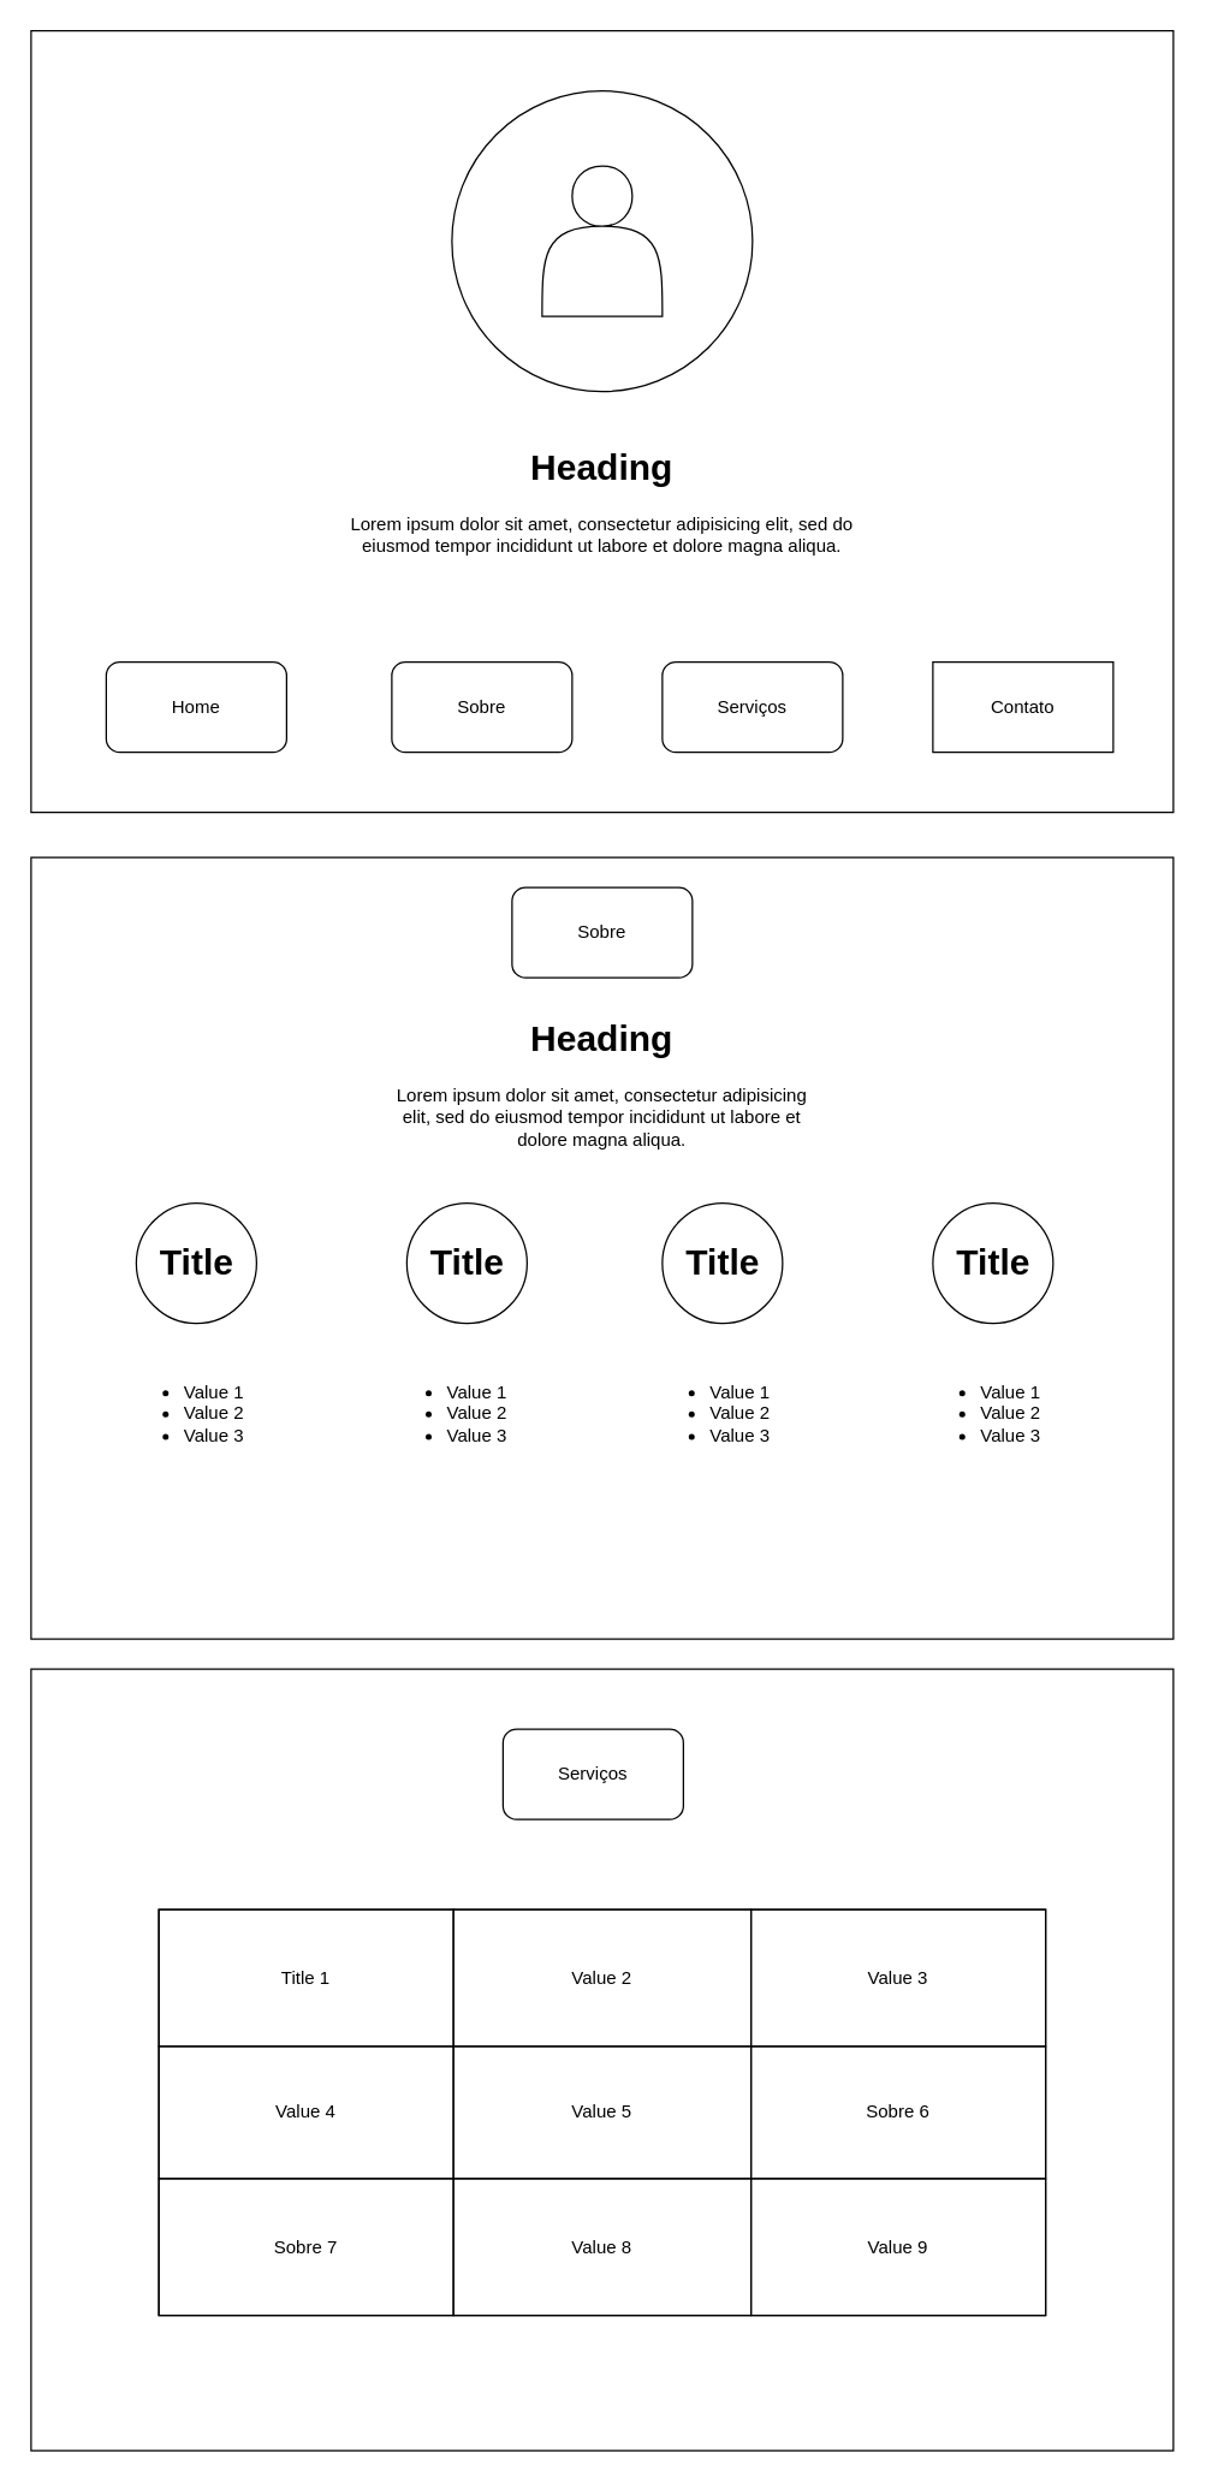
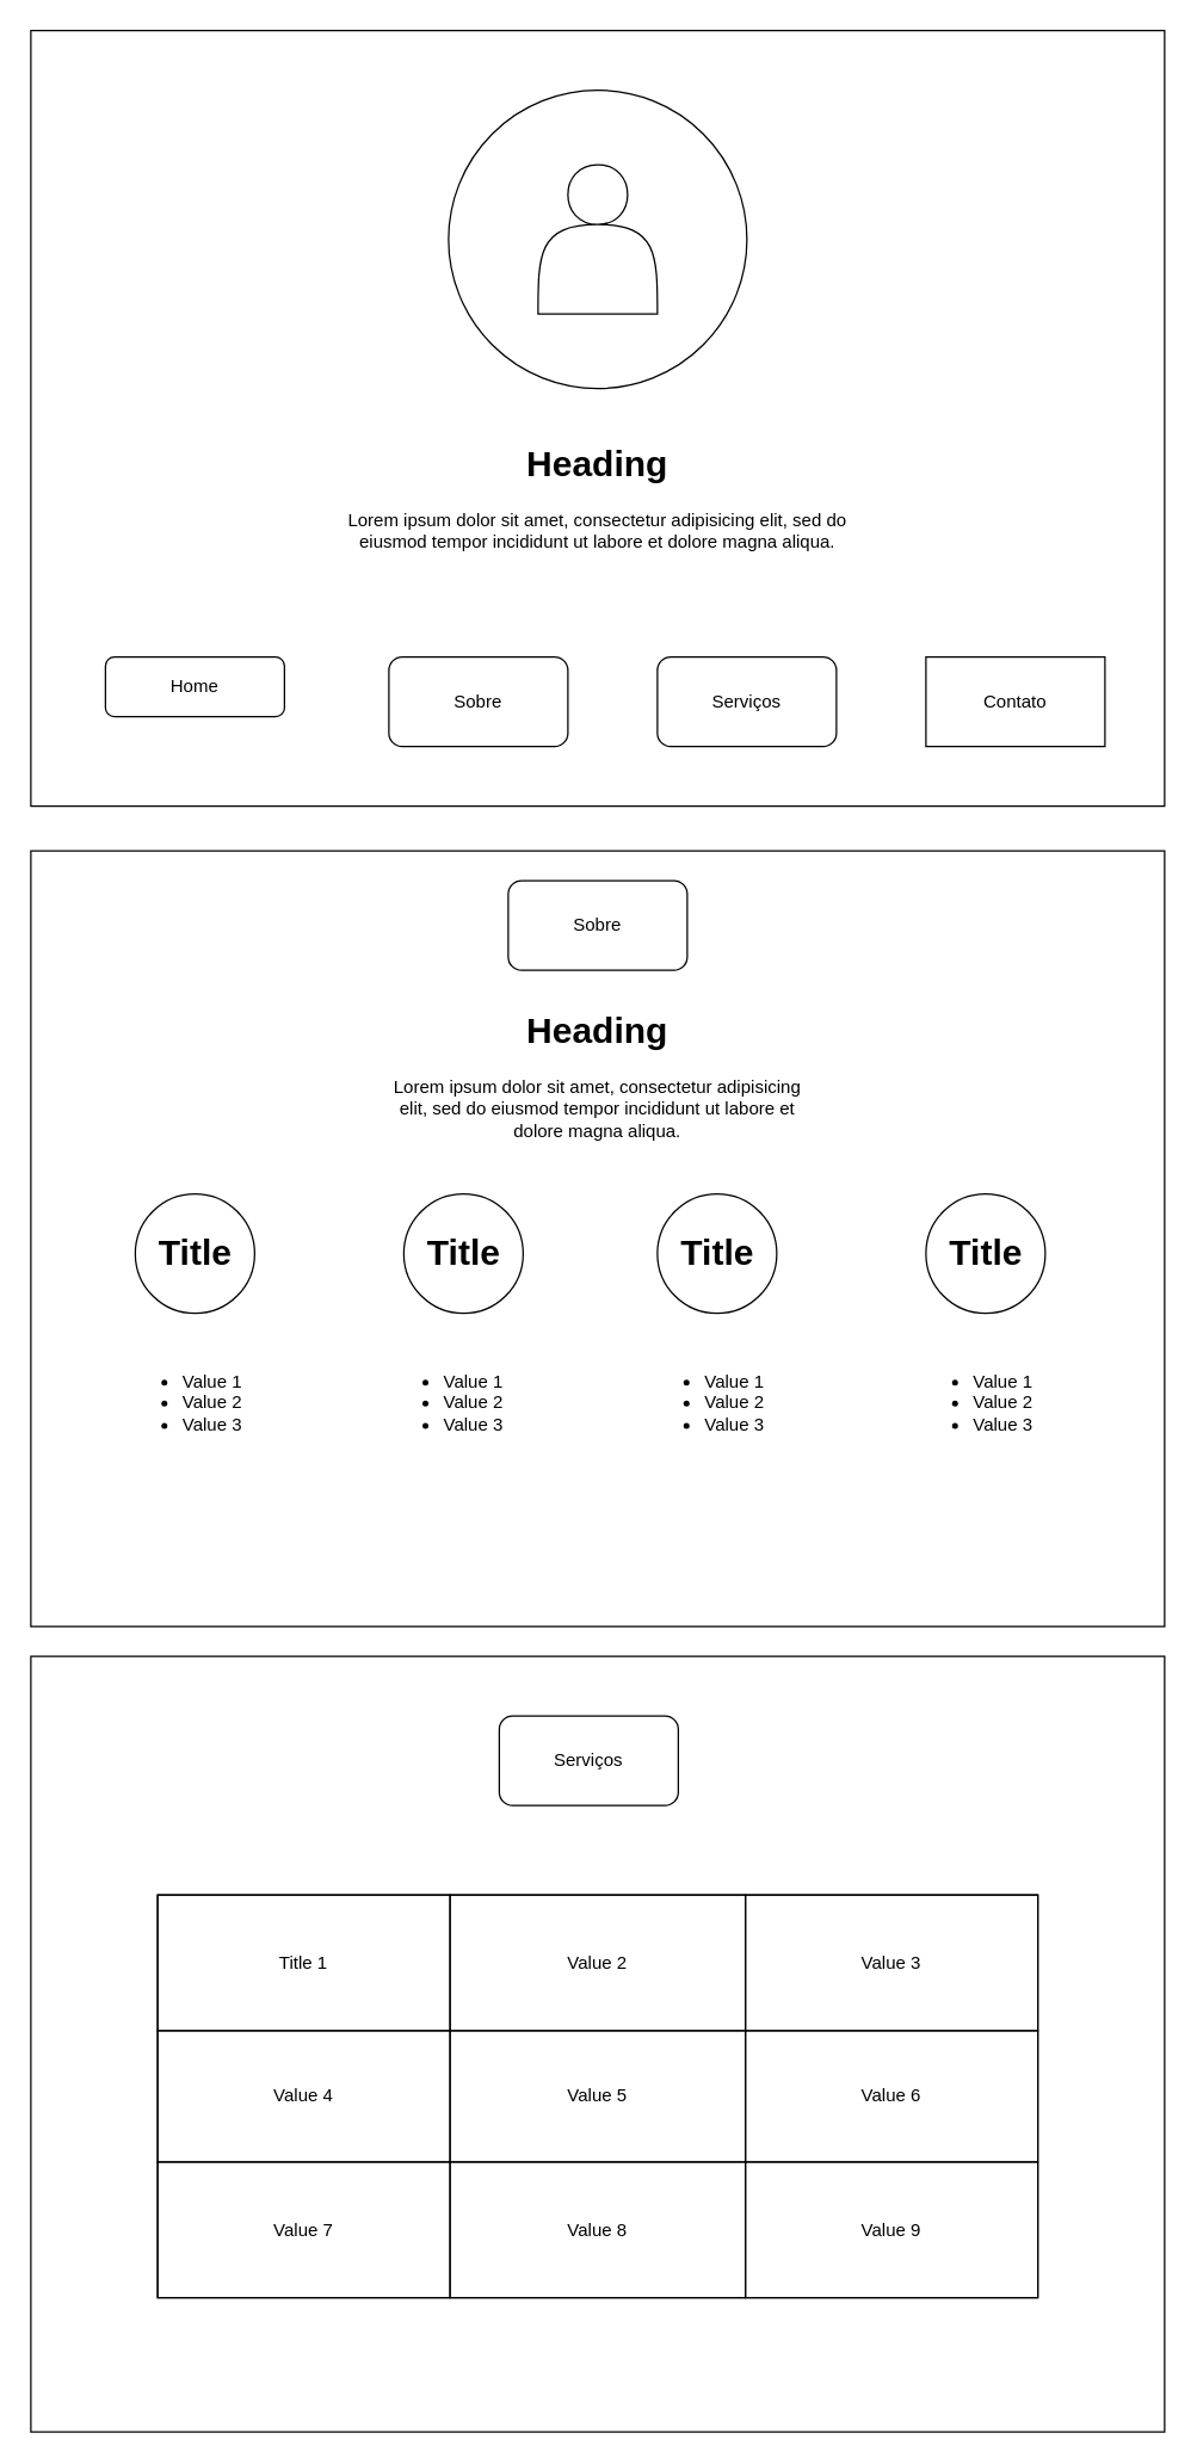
  <mxCell id="0" />
  <mxCell id="1" parent="0" />
  <mxCell id="2" value="" style="rounded=0;whiteSpace=wrap;html=1;align=center;" vertex="1" parent="1"><mxGeometry x="20" y="20" width="760" height="520" as="geometry" /></mxCell>
  <mxCell id="3" value="" style="ellipse;whiteSpace=wrap;html=1;aspect=fixed;" vertex="1" parent="1"><mxGeometry x="300" y="60" width="200" height="200" as="geometry" /></mxCell>
  <mxCell id="4" value="&lt;h1 style=&quot;margin-top: 0px;&quot;&gt;Heading&lt;/h1&gt;&lt;p&gt;Lorem ipsum dolor sit amet, consectetur adipisicing elit, sed do eiusmod tempor incididunt ut labore et dolore magna aliqua.&lt;/p&gt;" style="text;html=1;whiteSpace=wrap;overflow=hidden;rounded=0;align=center;" vertex="1" parent="1"><mxGeometry x="215" y="290" width="370" height="120" as="geometry" /></mxCell>
- <mxCell id="5" value="Home" style="rounded=1;whiteSpace=wrap;html=1;" vertex="1" parent="1"><mxGeometry x="70" y="440" width="120" height="60" as="geometry" /></mxCell>
+ <mxCell id="5" value="Home" style="rounded=1;whiteSpace=wrap;html=1;" vertex="1" parent="1"><mxGeometry x="70" y="440" width="120" height="40" as="geometry" /></mxCell>
  <mxCell id="6" value="Sobre" style="rounded=1;whiteSpace=wrap;html=1;" vertex="1" parent="1"><mxGeometry x="260" y="440" width="120" height="60" as="geometry" /></mxCell>
  <mxCell id="7" value="Serviços" style="rounded=1;whiteSpace=wrap;html=1;" vertex="1" parent="1"><mxGeometry x="440" y="440" width="120" height="60" as="geometry" /></mxCell>
  <mxCell id="8" value="Contato" style="whiteSpace=wrap;html=1;rounded=0;" vertex="1" parent="1"><mxGeometry x="620" y="440" width="120" height="60" as="geometry" /></mxCell>
  <mxCell id="9" value="" style="shape=actor;whiteSpace=wrap;html=1;" vertex="1" parent="1"><mxGeometry x="360" y="110" width="80" height="100" as="geometry" /></mxCell>
  <mxCell id="10" value="" style="rounded=0;whiteSpace=wrap;html=1;align=center;" vertex="1" parent="1"><mxGeometry x="20" y="570" width="760" height="520" as="geometry" /></mxCell>
  <mxCell id="11" value="Sobre" style="rounded=1;whiteSpace=wrap;html=1;" vertex="1" parent="1"><mxGeometry x="340" y="590" width="120" height="60" as="geometry" /></mxCell>
  <mxCell id="12" value="&lt;h1 style=&quot;margin-top: 0px;&quot;&gt;Heading&lt;/h1&gt;&lt;p&gt;Lorem ipsum dolor sit amet, consectetur adipisicing elit, sed do eiusmod tempor incididunt ut labore et dolore magna aliqua.&lt;/p&gt;" style="text;html=1;whiteSpace=wrap;overflow=hidden;rounded=0;align=center;" vertex="1" parent="1"><mxGeometry x="255" y="670" width="290" height="130" as="geometry" /></mxCell>
  <mxCell id="13" value="" style="ellipse;whiteSpace=wrap;html=1;aspect=fixed;" vertex="1" parent="1"><mxGeometry x="90" y="800" width="80" height="80" as="geometry" /></mxCell>
  <mxCell id="14" value="" style="ellipse;whiteSpace=wrap;html=1;aspect=fixed;" vertex="1" parent="1"><mxGeometry x="270" y="800" width="80" height="80" as="geometry" /></mxCell>
  <mxCell id="15" value="" style="ellipse;whiteSpace=wrap;html=1;aspect=fixed;" vertex="1" parent="1"><mxGeometry x="440" y="800" width="80" height="80" as="geometry" /></mxCell>
  <mxCell id="16" value="" style="ellipse;whiteSpace=wrap;html=1;aspect=fixed;" vertex="1" parent="1"><mxGeometry x="620" y="800" width="80" height="80" as="geometry" /></mxCell>
  <mxCell id="17" value="Title" style="text;strokeColor=none;fillColor=none;html=1;fontSize=24;fontStyle=1;verticalAlign=middle;align=center;" vertex="1" parent="1"><mxGeometry x="80" y="820" width="100" height="40" as="geometry" /></mxCell>
  <mxCell id="18" value="Title" style="text;strokeColor=none;fillColor=none;html=1;fontSize=24;fontStyle=1;verticalAlign=middle;align=center;" vertex="1" parent="1"><mxGeometry x="260" y="820" width="100" height="40" as="geometry" /></mxCell>
  <mxCell id="19" value="Title" style="text;strokeColor=none;fillColor=none;html=1;fontSize=24;fontStyle=1;verticalAlign=middle;align=center;" vertex="1" parent="1"><mxGeometry x="430" y="820" width="100" height="40" as="geometry" /></mxCell>
  <mxCell id="20" value="Title" style="text;strokeColor=none;fillColor=none;html=1;fontSize=24;fontStyle=1;verticalAlign=middle;align=center;" vertex="1" parent="1"><mxGeometry x="597.5" y="820" width="125" height="40" as="geometry" /></mxCell>
  <mxCell id="21" value="&lt;ul&gt;&lt;li&gt;Value 1&lt;/li&gt;&lt;li&gt;Value 2&lt;/li&gt;&lt;li&gt;Value 3&lt;/li&gt;&lt;/ul&gt;" style="text;strokeColor=none;fillColor=none;html=1;whiteSpace=wrap;verticalAlign=middle;overflow=hidden;" vertex="1" parent="1"><mxGeometry x="80" y="900" width="100" height="80" as="geometry" /></mxCell>
  <mxCell id="22" value="&lt;ul&gt;&lt;li&gt;Value 1&lt;/li&gt;&lt;li&gt;Value 2&lt;/li&gt;&lt;li&gt;Value 3&lt;/li&gt;&lt;/ul&gt;" style="text;strokeColor=none;fillColor=none;html=1;whiteSpace=wrap;verticalAlign=middle;overflow=hidden;" vertex="1" parent="1"><mxGeometry x="255" y="900" width="100" height="80" as="geometry" /></mxCell>
  <mxCell id="23" value="&lt;ul&gt;&lt;li&gt;Value 1&lt;/li&gt;&lt;li&gt;Value 2&lt;/li&gt;&lt;li&gt;Value 3&lt;/li&gt;&lt;/ul&gt;" style="text;strokeColor=none;fillColor=none;html=1;whiteSpace=wrap;verticalAlign=middle;overflow=hidden;" vertex="1" parent="1"><mxGeometry x="430" y="900" width="100" height="80" as="geometry" /></mxCell>
  <mxCell id="24" value="&lt;ul&gt;&lt;li&gt;Value 1&lt;/li&gt;&lt;li&gt;Value 2&lt;/li&gt;&lt;li&gt;Value 3&lt;/li&gt;&lt;/ul&gt;" style="text;strokeColor=none;fillColor=none;html=1;whiteSpace=wrap;verticalAlign=middle;overflow=hidden;" vertex="1" parent="1"><mxGeometry x="610" y="900" width="100" height="80" as="geometry" /></mxCell>
  <mxCell id="25" value="" style="rounded=0;whiteSpace=wrap;html=1;align=center;" vertex="1" parent="1"><mxGeometry x="20" y="1110" width="760" height="520" as="geometry" /></mxCell>
  <mxCell id="26" value="Serviços" style="rounded=1;whiteSpace=wrap;html=1;" vertex="1" parent="1"><mxGeometry x="334" y="1150" width="120" height="60" as="geometry" /></mxCell>
  <mxCell id="27" value="" style="childLayout=tableLayout;recursiveResize=0;shadow=0;fillColor=none;" vertex="1" parent="1"><mxGeometry x="105" y="1270" width="590" height="270" as="geometry" /></mxCell>
  <mxCell id="28" value="" style="shape=tableRow;horizontal=0;startSize=0;swimlaneHead=0;swimlaneBody=0;top=0;left=0;bottom=0;right=0;dropTarget=0;collapsible=0;recursiveResize=0;expand=0;fontStyle=0;fillColor=none;strokeColor=inherit;" vertex="1" parent="27"><mxGeometry width="590" height="91" as="geometry" /></mxCell>
  <mxCell id="29" value="Title 1" style="connectable=0;recursiveResize=0;strokeColor=inherit;fillColor=none;align=center;whiteSpace=wrap;html=1;" vertex="1" parent="28"><mxGeometry width="196" height="91" as="geometry"><mxRectangle width="196" height="91" as="alternateBounds" /></mxGeometry></mxCell>
  <mxCell id="30" value="Value 2" style="connectable=0;recursiveResize=0;strokeColor=inherit;fillColor=none;align=center;whiteSpace=wrap;html=1;" vertex="1" parent="28"><mxGeometry x="196" width="198" height="91" as="geometry"><mxRectangle width="198" height="91" as="alternateBounds" /></mxGeometry></mxCell>
  <mxCell id="31" value="Value 3" style="connectable=0;recursiveResize=0;strokeColor=inherit;fillColor=none;align=center;whiteSpace=wrap;html=1;" vertex="1" parent="28"><mxGeometry x="394" width="196" height="91" as="geometry"><mxRectangle width="196" height="91" as="alternateBounds" /></mxGeometry></mxCell>
  <mxCell id="32" style="shape=tableRow;horizontal=0;startSize=0;swimlaneHead=0;swimlaneBody=0;top=0;left=0;bottom=0;right=0;dropTarget=0;collapsible=0;recursiveResize=0;expand=0;fontStyle=0;fillColor=none;strokeColor=inherit;" vertex="1" parent="27"><mxGeometry y="91" width="590" height="88" as="geometry" /></mxCell>
  <mxCell id="33" value="Value 4" style="connectable=0;recursiveResize=0;strokeColor=inherit;fillColor=none;align=center;whiteSpace=wrap;html=1;" vertex="1" parent="32"><mxGeometry width="196" height="88" as="geometry"><mxRectangle width="196" height="88" as="alternateBounds" /></mxGeometry></mxCell>
  <mxCell id="34" value="Value 5" style="connectable=0;recursiveResize=0;strokeColor=inherit;fillColor=none;align=center;whiteSpace=wrap;html=1;" vertex="1" parent="32"><mxGeometry x="196" width="198" height="88" as="geometry"><mxRectangle width="198" height="88" as="alternateBounds" /></mxGeometry></mxCell>
- <mxCell id="35" value="Sobre 6" style="connectable=0;recursiveResize=0;strokeColor=inherit;fillColor=none;align=center;whiteSpace=wrap;html=1;" vertex="1" parent="32"><mxGeometry x="394" width="196" height="88" as="geometry"><mxRectangle width="196" height="88" as="alternateBounds" /></mxGeometry></mxCell>
+ <mxCell id="35" value="Value 6" style="connectable=0;recursiveResize=0;strokeColor=inherit;fillColor=none;align=center;whiteSpace=wrap;html=1;" vertex="1" parent="32"><mxGeometry x="394" width="196" height="88" as="geometry"><mxRectangle width="196" height="88" as="alternateBounds" /></mxGeometry></mxCell>
  <mxCell id="36" style="shape=tableRow;horizontal=0;startSize=0;swimlaneHead=0;swimlaneBody=0;top=0;left=0;bottom=0;right=0;dropTarget=0;collapsible=0;recursiveResize=0;expand=0;fontStyle=0;fillColor=none;strokeColor=inherit;" vertex="1" parent="27"><mxGeometry y="179" width="590" height="91" as="geometry" /></mxCell>
- <mxCell id="37" value="Sobre 7" style="connectable=0;recursiveResize=0;strokeColor=inherit;fillColor=none;align=center;whiteSpace=wrap;html=1;" vertex="1" parent="36"><mxGeometry width="196" height="91" as="geometry"><mxRectangle width="196" height="91" as="alternateBounds" /></mxGeometry></mxCell>
+ <mxCell id="37" value="Value 7" style="connectable=0;recursiveResize=0;strokeColor=inherit;fillColor=none;align=center;whiteSpace=wrap;html=1;" vertex="1" parent="36"><mxGeometry width="196" height="91" as="geometry"><mxRectangle width="196" height="91" as="alternateBounds" /></mxGeometry></mxCell>
  <mxCell id="38" value="Value 8" style="connectable=0;recursiveResize=0;strokeColor=inherit;fillColor=none;align=center;whiteSpace=wrap;html=1;" vertex="1" parent="36"><mxGeometry x="196" width="198" height="91" as="geometry"><mxRectangle width="198" height="91" as="alternateBounds" /></mxGeometry></mxCell>
  <mxCell id="39" value="Value 9" style="connectable=0;recursiveResize=0;strokeColor=inherit;fillColor=none;align=center;whiteSpace=wrap;html=1;" vertex="1" parent="36"><mxGeometry x="394" width="196" height="91" as="geometry"><mxRectangle width="196" height="91" as="alternateBounds" /></mxGeometry></mxCell>
